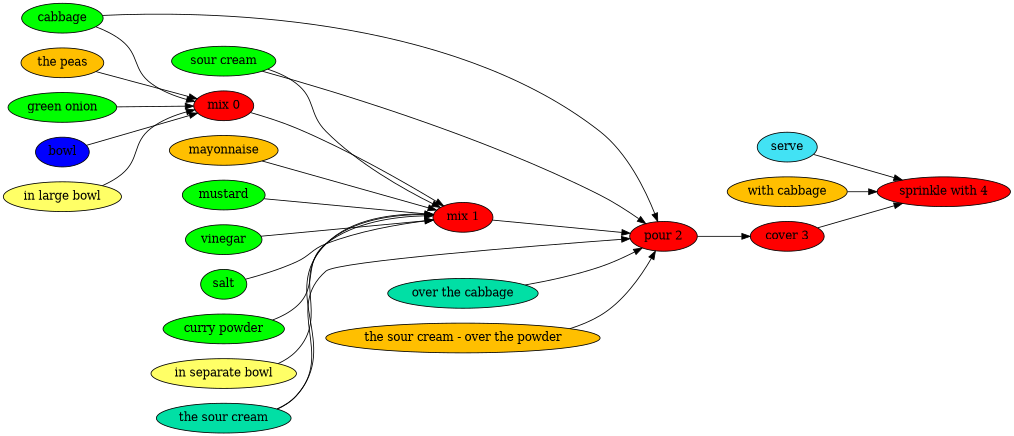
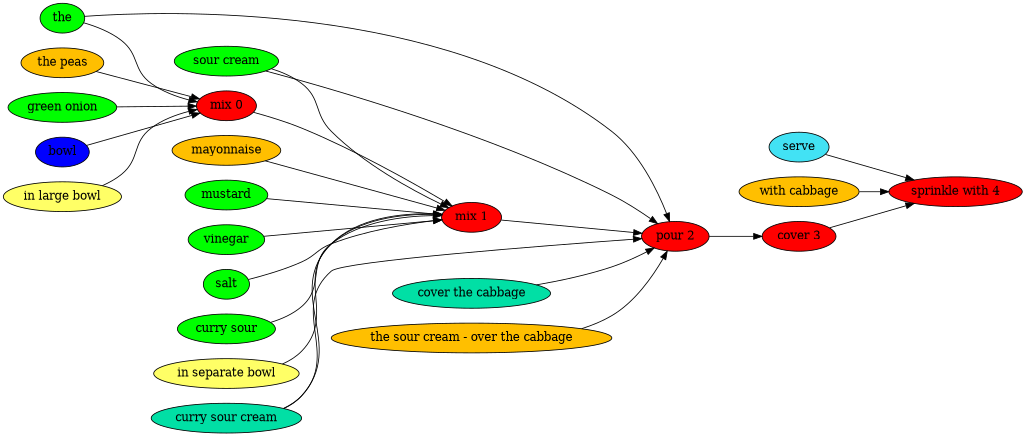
  digraph {
    rankdir=LR
    node [fillcolor=green style=filled]
    "mix 0" [fillcolor=red]
    "mix 1" [fillcolor=red]
    "pour 2" [fillcolor=red]
    "the peas" [fillcolor="#FFBF00"]
-   cabbage
+   cabbage [label=the]
    "cover 3" [fillcolor=red]
    "green onion"
    bowl [fillcolor="#0000ff"]
    "in large bowl" [fillcolor="#ffff66"]
    "sour cream"
-   "the sour cream" [fillcolor="#01DFA5"]
+   "the sour cream" [fillcolor="#01DFA5" label="curry sour cream"]
    mayonnaise [fillcolor="#FFBF00"]
    mustard
    vinegar
    salt
-   "curry powder"
+   "curry powder" [label="curry sour"]
    "in separate bowl" [fillcolor="#ffff66"]
    "sprinkle with 4" [fillcolor=red]
-   "over the cabbage" [fillcolor="#01DFA5"]
-   "the sour cream - over the cabbage" [fillcolor="#FFBF00" label="the sour cream - over the powder"]
+   "over the cabbage" [fillcolor="#01DFA5" label="cover the cabbage"]
+   "the sour cream - over the cabbage" [fillcolor="#FFBF00"]
    serve [fillcolor="#42e2f4"]
    n22 [fillcolor="#FFBF00" label="with cabbage"]
    "mix 0" -> "mix 1"
    "mix 1" -> "pour 2"
    "pour 2" -> "cover 3"
    "the peas" -> "mix 0"
    cabbage -> "mix 0"
    cabbage -> "pour 2"
    "cover 3" -> "sprinkle with 4"
    "green onion" -> "mix 0"
    bowl -> "mix 0"
    "in large bowl" -> "mix 0"
    "sour cream" -> "mix 1"
    "sour cream" -> "pour 2"
    "the sour cream" -> "mix 1"
    "the sour cream" -> "pour 2"
    mayonnaise -> "mix 1"
    mustard -> "mix 1"
    vinegar -> "mix 1"
    salt -> "mix 1"
    "curry powder" -> "mix 1"
    "in separate bowl" -> "mix 1"
    "over the cabbage" -> "pour 2"
    "the sour cream - over the cabbage" -> "pour 2"
    serve -> "sprinkle with 4"
    n22 -> "sprinkle with 4"
  }
